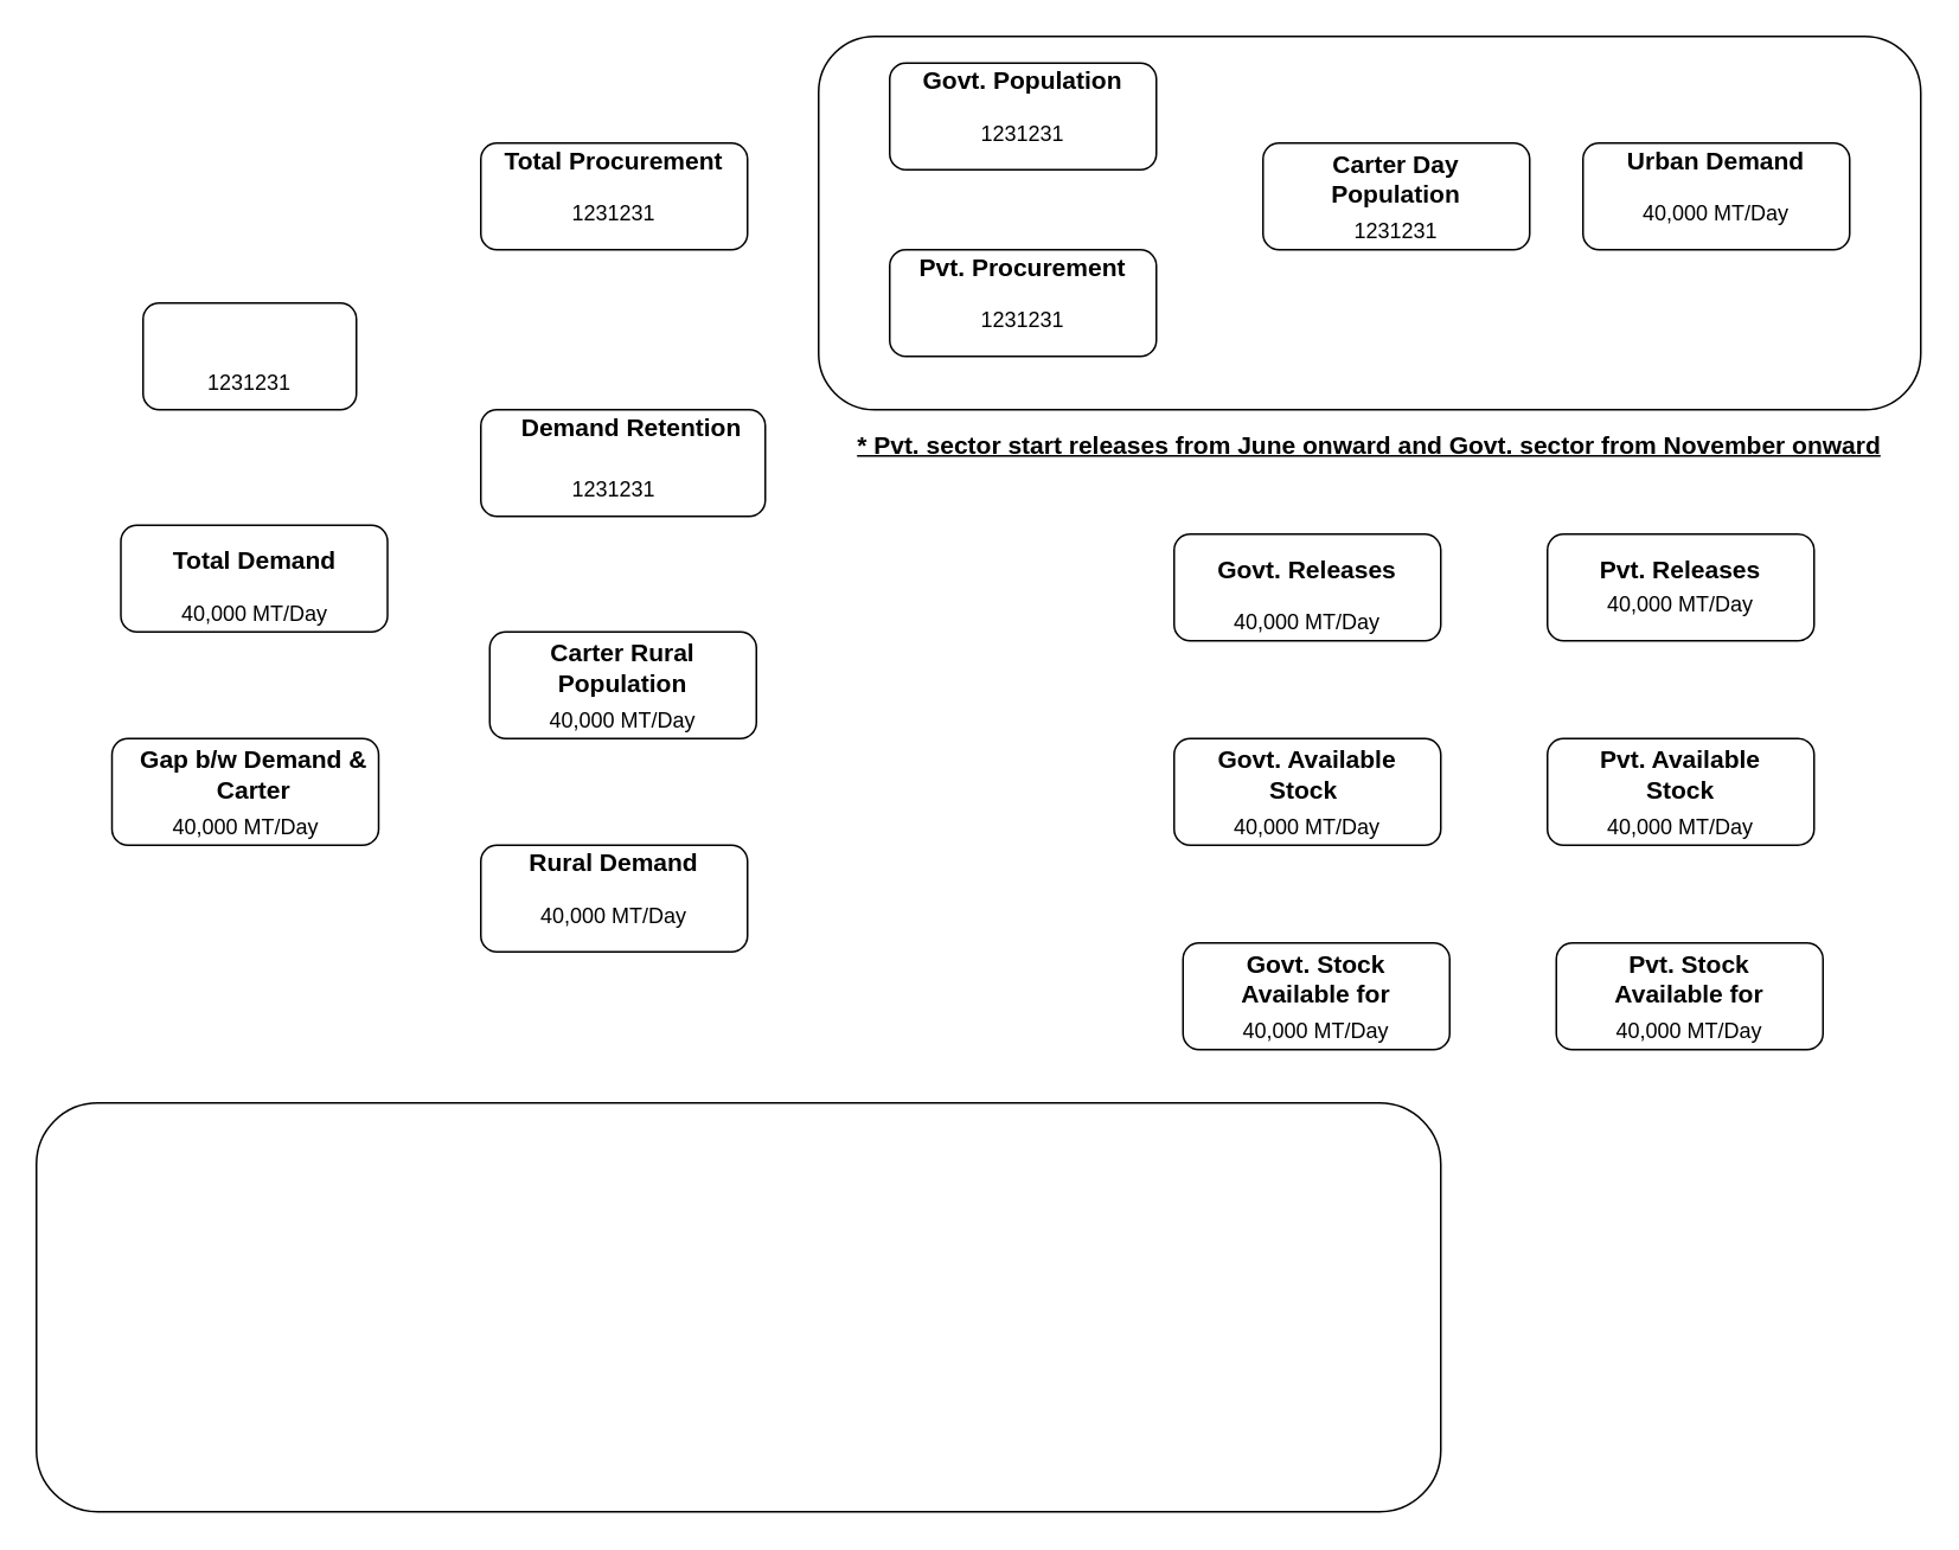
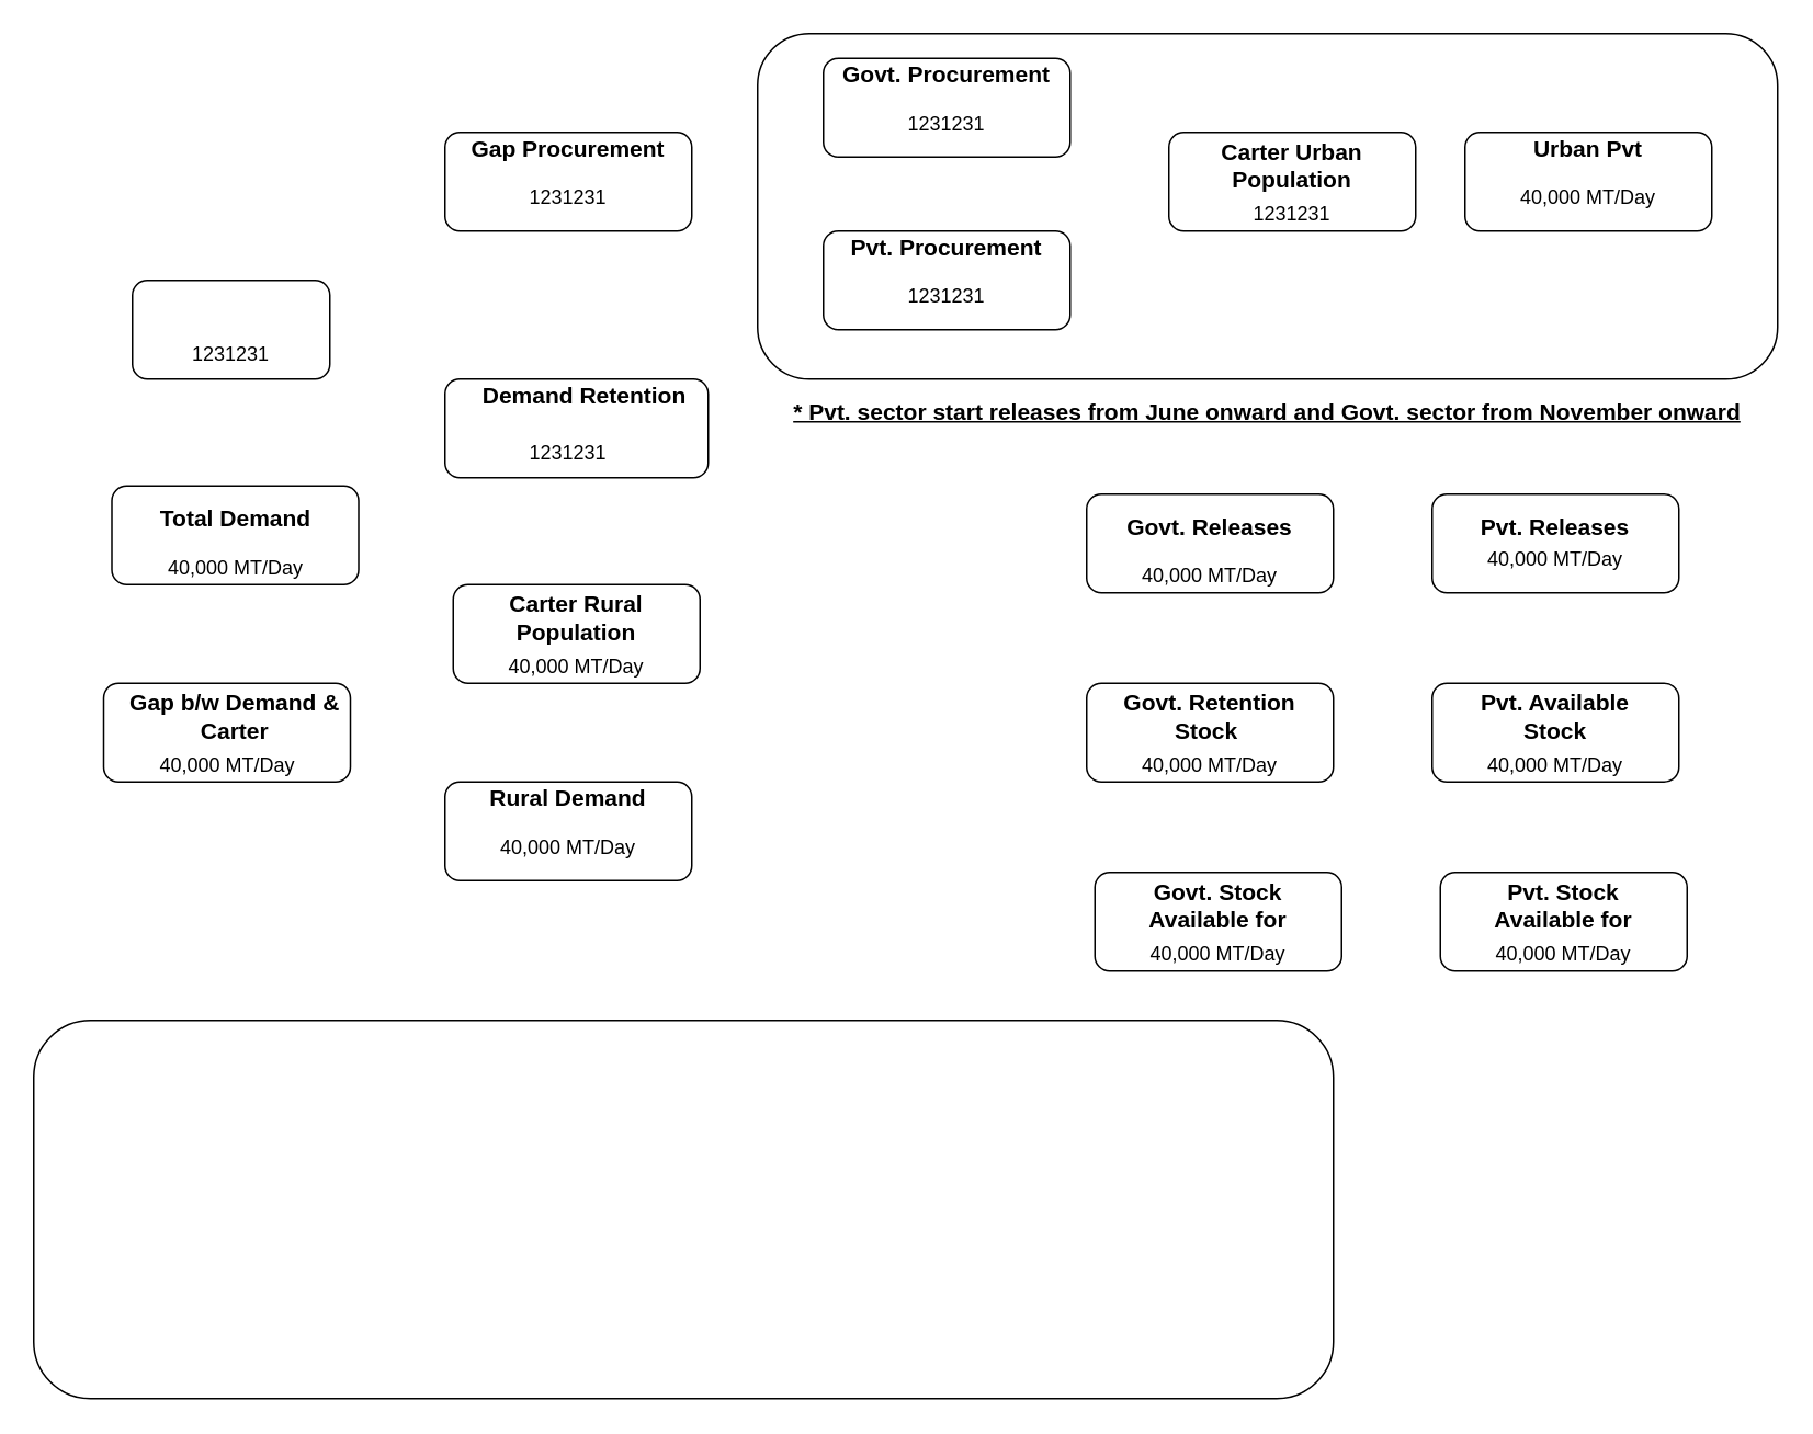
  <mxCell id="0" />
  <mxCell id="1" parent="0" />
  <mxCell id="2" value="" style="rounded=1;whiteSpace=wrap;html=1;" vertex="1" parent="1"><mxGeometry x="460" width="620" height="210" as="geometry" y="20" /></mxCell>
  <mxCell id="3" value="" style="rounded=1;whiteSpace=wrap;html=1;" vertex="1" parent="1"><mxGeometry x="80" y="170" width="120" height="60" as="geometry" /></mxCell>
  <mxCell id="4" value="1231231" style="text;html=1;strokeColor=none;fillColor=none;align=center;verticalAlign=middle;whiteSpace=wrap;rounded=0;" vertex="1" parent="1"><mxGeometry x="120" y="210" width="40" height="10" as="geometry" /></mxCell>
  <mxCell id="5" value="" style="rounded=1;whiteSpace=wrap;html=1;" vertex="1" parent="1"><mxGeometry x="270" y="80" width="150" height="60" as="geometry" /></mxCell>
- <mxCell id="6" value="&lt;font style=&quot;font-size: 14px&quot;&gt;&lt;b&gt;Total&amp;nbsp;&lt;/b&gt;&lt;/font&gt;&lt;span style=&quot;font-size: 14px&quot;&gt;&lt;b&gt;Procurement&lt;/b&gt;&lt;/span&gt;" style="text;html=1;strokeColor=none;fillColor=none;align=center;verticalAlign=middle;whiteSpace=wrap;rounded=0;" vertex="1" parent="1"><mxGeometry x="285" y="85" width="120" height="10" as="geometry" /></mxCell>
+ <mxCell id="6" value="&lt;font style=&quot;font-size: 14px&quot;&gt;&lt;b&gt;Gap&amp;nbsp;&lt;/b&gt;&lt;/font&gt;&lt;span style=&quot;font-size: 14px&quot;&gt;&lt;b&gt;Procurement&lt;/b&gt;&lt;/span&gt;" style="text;html=1;strokeColor=none;fillColor=none;align=center;verticalAlign=middle;whiteSpace=wrap;rounded=0;" vertex="1" parent="1"><mxGeometry x="285" y="85" width="120" height="10" as="geometry" /></mxCell>
  <mxCell id="7" value="1231231" style="text;html=1;strokeColor=none;fillColor=none;align=center;verticalAlign=middle;whiteSpace=wrap;rounded=0;" vertex="1" parent="1"><mxGeometry x="325" y="110" width="40" height="20" as="geometry" /></mxCell>
  <mxCell id="8" value="" style="rounded=1;whiteSpace=wrap;html=1;" vertex="1" parent="1"><mxGeometry x="270" y="230" width="160" height="60" as="geometry" /></mxCell>
  <mxCell id="9" value="&lt;font style=&quot;font-size: 14px&quot;&gt;&lt;b&gt;Demand Retention&lt;/b&gt;&lt;/font&gt;" style="text;html=1;strokeColor=none;fillColor=none;align=center;verticalAlign=middle;whiteSpace=wrap;rounded=0;" vertex="1" parent="1"><mxGeometry x="285" y="230" width="140" height="20" as="geometry" /></mxCell>
  <mxCell id="10" value="1231231" style="text;html=1;strokeColor=none;fillColor=none;align=center;verticalAlign=middle;whiteSpace=wrap;rounded=0;" vertex="1" parent="1"><mxGeometry x="325" y="270" width="40" height="10" as="geometry" /></mxCell>
  <mxCell id="11" value="" style="rounded=1;whiteSpace=wrap;html=1;" vertex="1" parent="1"><mxGeometry x="500" y="35" width="150" height="60" as="geometry" /></mxCell>
- <mxCell id="12" value="&lt;font style=&quot;font-size: 14px&quot;&gt;&lt;b&gt;Govt.&amp;nbsp;&lt;/b&gt;&lt;/font&gt;&lt;span style=&quot;font-size: 14px&quot;&gt;&lt;b&gt;Population&lt;/b&gt;&lt;/span&gt;" style="text;html=1;strokeColor=none;fillColor=none;align=center;verticalAlign=middle;whiteSpace=wrap;rounded=0;" vertex="1" parent="1"><mxGeometry x="515" y="40" width="120" height="10" as="geometry" /></mxCell>
+ <mxCell id="12" value="&lt;font style=&quot;font-size: 14px&quot;&gt;&lt;b&gt;Govt.&amp;nbsp;&lt;/b&gt;&lt;/font&gt;&lt;span style=&quot;font-size: 14px&quot;&gt;&lt;b&gt;Procurement&lt;/b&gt;&lt;/span&gt;" style="text;html=1;strokeColor=none;fillColor=none;align=center;verticalAlign=middle;whiteSpace=wrap;rounded=0;" vertex="1" parent="1"><mxGeometry x="515" y="40" width="120" height="10" as="geometry" /></mxCell>
  <mxCell id="13" value="1231231" style="text;html=1;strokeColor=none;fillColor=none;align=center;verticalAlign=middle;whiteSpace=wrap;rounded=0;" vertex="1" parent="1"><mxGeometry x="555" y="65" width="40" height="20" as="geometry" /></mxCell>
  <mxCell id="14" value="" style="rounded=1;whiteSpace=wrap;html=1;" vertex="1" parent="1"><mxGeometry x="500" y="140" width="150" height="60" as="geometry" /></mxCell>
  <mxCell id="15" value="&lt;font style=&quot;font-size: 14px&quot;&gt;&lt;b&gt;Pvt.&amp;nbsp;&lt;/b&gt;&lt;/font&gt;&lt;span style=&quot;font-size: 14px&quot;&gt;&lt;b&gt;Procurement&lt;/b&gt;&lt;/span&gt;" style="text;html=1;strokeColor=none;fillColor=none;align=center;verticalAlign=middle;whiteSpace=wrap;rounded=0;" vertex="1" parent="1"><mxGeometry x="515" y="145" width="120" height="10" as="geometry" /></mxCell>
  <mxCell id="16" value="1231231" style="text;html=1;strokeColor=none;fillColor=none;align=center;verticalAlign=middle;whiteSpace=wrap;rounded=0;" vertex="1" parent="1"><mxGeometry x="555" y="170" width="40" height="20" as="geometry" /></mxCell>
  <mxCell id="17" value="" style="rounded=1;whiteSpace=wrap;html=1;" vertex="1" parent="1"><mxGeometry x="710" y="80" width="150" height="60" as="geometry" /></mxCell>
- <mxCell id="18" value="&lt;span style=&quot;font-size: 14px&quot;&gt;&lt;b&gt;Carter Day Population&lt;/b&gt;&lt;/span&gt;" style="text;html=1;strokeColor=none;fillColor=none;align=center;verticalAlign=middle;whiteSpace=wrap;rounded=0;" vertex="1" parent="1"><mxGeometry x="725" y="95" width="120" height="10" as="geometry" /></mxCell>
+ <mxCell id="18" value="&lt;span style=&quot;font-size: 14px&quot;&gt;&lt;b&gt;Carter Urban Population&lt;/b&gt;&lt;/span&gt;" style="text;html=1;strokeColor=none;fillColor=none;align=center;verticalAlign=middle;whiteSpace=wrap;rounded=0;" vertex="1" parent="1"><mxGeometry x="725" y="95" width="120" height="10" as="geometry" /></mxCell>
  <mxCell id="19" value="1231231" style="text;html=1;strokeColor=none;fillColor=none;align=center;verticalAlign=middle;whiteSpace=wrap;rounded=0;" vertex="1" parent="1"><mxGeometry x="765" y="120" width="40" height="20" as="geometry" /></mxCell>
  <mxCell id="20" value="" style="rounded=1;whiteSpace=wrap;html=1;" vertex="1" parent="1"><mxGeometry x="890" y="80" width="150" height="60" as="geometry" /></mxCell>
- <mxCell id="21" value="&lt;span style=&quot;font-size: 14px&quot;&gt;&lt;b&gt;Urban Demand&lt;/b&gt;&lt;/span&gt;" style="text;html=1;strokeColor=none;fillColor=none;align=center;verticalAlign=middle;whiteSpace=wrap;rounded=0;" vertex="1" parent="1"><mxGeometry x="905" y="85" width="120" height="10" as="geometry" /></mxCell>
+ <mxCell id="21" value="&lt;span style=&quot;font-size: 14px&quot;&gt;&lt;b&gt;Urban Pvt&lt;/b&gt;&lt;/span&gt;" style="text;html=1;strokeColor=none;fillColor=none;align=center;verticalAlign=middle;whiteSpace=wrap;rounded=0;" vertex="1" parent="1"><mxGeometry x="905" y="85" width="120" height="10" as="geometry" /></mxCell>
  <mxCell id="22" value="40,000 MT/Day" style="text;html=1;strokeColor=none;fillColor=none;align=center;verticalAlign=middle;whiteSpace=wrap;rounded=0;" vertex="1" parent="1"><mxGeometry x="910" y="110" width="110" height="20" as="geometry" /></mxCell>
  <mxCell id="23" value="" style="rounded=1;whiteSpace=wrap;html=1;" vertex="1" parent="1"><mxGeometry x="270" y="475" width="150" height="60" as="geometry" /></mxCell>
  <mxCell id="24" value="&lt;span style=&quot;font-size: 14px&quot;&gt;&lt;b&gt;Rural Demand&lt;/b&gt;&lt;/span&gt;" style="text;html=1;strokeColor=none;fillColor=none;align=center;verticalAlign=middle;whiteSpace=wrap;rounded=0;" vertex="1" parent="1"><mxGeometry x="285" y="480" width="120" height="10" as="geometry" /></mxCell>
  <mxCell id="25" value="40,000 MT/Day" style="text;html=1;strokeColor=none;fillColor=none;align=center;verticalAlign=middle;whiteSpace=wrap;rounded=0;" vertex="1" parent="1"><mxGeometry x="290" y="505" width="110" height="20" as="geometry" /></mxCell>
  <mxCell id="26" value="" style="rounded=1;whiteSpace=wrap;html=1;" vertex="1" parent="1"><mxGeometry x="275" y="355" width="150" height="60" as="geometry" /></mxCell>
  <mxCell id="27" value="&lt;span style=&quot;font-size: 14px&quot;&gt;&lt;b&gt;Carter Rural Population&lt;/b&gt;&lt;/span&gt;" style="text;html=1;strokeColor=none;fillColor=none;align=center;verticalAlign=middle;whiteSpace=wrap;rounded=0;" vertex="1" parent="1"><mxGeometry x="290" y="370" width="120" height="10" as="geometry" /></mxCell>
  <mxCell id="28" value="40,000 MT/Day" style="text;html=1;strokeColor=none;fillColor=none;align=center;verticalAlign=middle;whiteSpace=wrap;rounded=0;" vertex="1" parent="1"><mxGeometry x="295" y="395" width="110" height="20" as="geometry" /></mxCell>
  <mxCell id="29" value="" style="rounded=1;whiteSpace=wrap;html=1;" vertex="1" parent="1"><mxGeometry x="870" y="300" width="150" height="60" as="geometry" /></mxCell>
  <mxCell id="30" value="&lt;span style=&quot;font-size: 14px&quot;&gt;&lt;b&gt;Pvt. Releases&lt;/b&gt;&lt;/span&gt;" style="text;html=1;strokeColor=none;fillColor=none;align=center;verticalAlign=middle;whiteSpace=wrap;rounded=0;" vertex="1" parent="1"><mxGeometry x="885" y="315" width="120" height="10" as="geometry" /></mxCell>
  <mxCell id="31" value="40,000 MT/Day" style="text;html=1;strokeColor=none;fillColor=none;align=center;verticalAlign=middle;whiteSpace=wrap;rounded=0;" vertex="1" parent="1"><mxGeometry x="890" y="330" width="110" height="20" as="geometry" /></mxCell>
  <mxCell id="32" value="" style="rounded=1;whiteSpace=wrap;html=1;" vertex="1" parent="1"><mxGeometry x="660" y="300" width="150" height="60" as="geometry" /></mxCell>
  <mxCell id="33" value="&lt;span style=&quot;font-size: 14px&quot;&gt;&lt;b&gt;Govt. Releases&lt;/b&gt;&lt;/span&gt;" style="text;html=1;strokeColor=none;fillColor=none;align=center;verticalAlign=middle;whiteSpace=wrap;rounded=0;" vertex="1" parent="1"><mxGeometry x="675" y="315" width="120" height="10" as="geometry" /></mxCell>
  <mxCell id="34" value="40,000 MT/Day" style="text;html=1;strokeColor=none;fillColor=none;align=center;verticalAlign=middle;whiteSpace=wrap;rounded=0;" vertex="1" parent="1"><mxGeometry x="680" y="340" width="110" height="20" as="geometry" /></mxCell>
  <mxCell id="35" value="" style="rounded=1;whiteSpace=wrap;html=1;" vertex="1" parent="1"><mxGeometry x="870" y="415" width="150" height="60" as="geometry" /></mxCell>
  <mxCell id="36" value="&lt;span style=&quot;font-size: 14px&quot;&gt;&lt;b&gt;Pvt. Available Stock&lt;/b&gt;&lt;/span&gt;" style="text;html=1;strokeColor=none;fillColor=none;align=center;verticalAlign=middle;whiteSpace=wrap;rounded=0;" vertex="1" parent="1"><mxGeometry x="885" y="430" width="120" height="10" as="geometry" /></mxCell>
  <mxCell id="37" value="40,000 MT/Day" style="text;html=1;strokeColor=none;fillColor=none;align=center;verticalAlign=middle;whiteSpace=wrap;rounded=0;" vertex="1" parent="1"><mxGeometry x="890" y="455" width="110" height="20" as="geometry" /></mxCell>
  <mxCell id="38" value="" style="rounded=1;whiteSpace=wrap;html=1;" vertex="1" parent="1"><mxGeometry x="660" y="415" width="150" height="60" as="geometry" /></mxCell>
- <mxCell id="39" value="&lt;span style=&quot;font-size: 14px&quot;&gt;&lt;b&gt;Govt. Available Stock&amp;nbsp;&lt;/b&gt;&lt;/span&gt;" style="text;html=1;strokeColor=none;fillColor=none;align=center;verticalAlign=middle;whiteSpace=wrap;rounded=0;" vertex="1" parent="1"><mxGeometry x="675" y="430" width="120" height="10" as="geometry" /></mxCell>
+ <mxCell id="39" value="&lt;span style=&quot;font-size: 14px&quot;&gt;&lt;b&gt;Govt. Retention Stock&amp;nbsp;&lt;/b&gt;&lt;/span&gt;" style="text;html=1;strokeColor=none;fillColor=none;align=center;verticalAlign=middle;whiteSpace=wrap;rounded=0;" vertex="1" parent="1"><mxGeometry x="675" y="430" width="120" height="10" as="geometry" /></mxCell>
  <mxCell id="40" value="40,000 MT/Day" style="text;html=1;strokeColor=none;fillColor=none;align=center;verticalAlign=middle;whiteSpace=wrap;rounded=0;" vertex="1" parent="1"><mxGeometry x="680" y="455" width="110" height="20" as="geometry" /></mxCell>
  <mxCell id="41" value="" style="rounded=1;whiteSpace=wrap;html=1;" vertex="1" parent="1"><mxGeometry x="875" y="530" width="150" height="60" as="geometry" /></mxCell>
  <mxCell id="42" value="&lt;span style=&quot;font-size: 14px&quot;&gt;&lt;b&gt;Pvt. Stock Available for&lt;/b&gt;&lt;/span&gt;" style="text;html=1;strokeColor=none;fillColor=none;align=center;verticalAlign=middle;whiteSpace=wrap;rounded=0;" vertex="1" parent="1"><mxGeometry x="890" y="545" width="120" height="10" as="geometry" /></mxCell>
  <mxCell id="43" value="40,000 MT/Day" style="text;html=1;strokeColor=none;fillColor=none;align=center;verticalAlign=middle;whiteSpace=wrap;rounded=0;" vertex="1" parent="1"><mxGeometry x="895" y="570" width="110" height="20" as="geometry" /></mxCell>
  <mxCell id="44" value="" style="rounded=1;whiteSpace=wrap;html=1;" vertex="1" parent="1"><mxGeometry x="665" y="530" width="150" height="60" as="geometry" /></mxCell>
  <mxCell id="45" value="&lt;span style=&quot;font-size: 14px&quot;&gt;&lt;b&gt;Govt. Stock Available for&lt;/b&gt;&lt;/span&gt;" style="text;html=1;strokeColor=none;fillColor=none;align=center;verticalAlign=middle;whiteSpace=wrap;rounded=0;" vertex="1" parent="1"><mxGeometry x="680" y="545" width="120" height="10" as="geometry" /></mxCell>
  <mxCell id="46" value="40,000 MT/Day" style="text;html=1;strokeColor=none;fillColor=none;align=center;verticalAlign=middle;whiteSpace=wrap;rounded=0;" vertex="1" parent="1"><mxGeometry x="685" y="570" width="110" height="20" as="geometry" /></mxCell>
  <mxCell id="47" value="&lt;font style=&quot;font-size: 14px&quot;&gt;&lt;b&gt;&lt;u&gt;* Pvt. sector start releases from June onward and Govt. sector from November onward&lt;/u&gt;&lt;/b&gt;&lt;/font&gt;" style="text;html=1;strokeColor=none;fillColor=none;align=center;verticalAlign=middle;whiteSpace=wrap;rounded=0;" vertex="1" parent="1"><mxGeometry x="480" y="240" width="580" height="20" as="geometry" /></mxCell>
  <mxCell id="48" value="" style="rounded=1;whiteSpace=wrap;html=1;" vertex="1" parent="1"><mxGeometry x="62.5" y="415" width="150" height="60" as="geometry" /></mxCell>
  <mxCell id="49" value="&lt;span style=&quot;font-size: 14px&quot;&gt;&lt;b&gt;Gap b/w Demand &amp;amp; Carter&lt;/b&gt;&lt;/span&gt;" style="text;html=1;strokeColor=none;fillColor=none;align=center;verticalAlign=middle;whiteSpace=wrap;rounded=0;" vertex="1" parent="1"><mxGeometry x="76.25" y="430" width="132.5" height="10" as="geometry" /></mxCell>
  <mxCell id="50" value="40,000 MT/Day" style="text;html=1;strokeColor=none;fillColor=none;align=center;verticalAlign=middle;whiteSpace=wrap;rounded=0;" vertex="1" parent="1"><mxGeometry x="82.5" y="455" width="110" height="20" as="geometry" /></mxCell>
  <mxCell id="51" value="" style="rounded=1;whiteSpace=wrap;html=1;" vertex="1" parent="1"><mxGeometry x="67.5" y="295" width="150" height="60" as="geometry" /></mxCell>
  <mxCell id="52" value="&lt;span style=&quot;font-size: 14px&quot;&gt;&lt;b&gt;Total Demand&lt;/b&gt;&lt;/span&gt;" style="text;html=1;strokeColor=none;fillColor=none;align=center;verticalAlign=middle;whiteSpace=wrap;rounded=0;" vertex="1" parent="1"><mxGeometry x="82.5" y="310" width="120" height="10" as="geometry" /></mxCell>
  <mxCell id="53" value="40,000 MT/Day" style="text;html=1;strokeColor=none;fillColor=none;align=center;verticalAlign=middle;whiteSpace=wrap;rounded=0;" vertex="1" parent="1"><mxGeometry x="87.5" y="335" width="110" height="20" as="geometry" /></mxCell>
  <mxCell id="54" value="" style="rounded=1;whiteSpace=wrap;html=1;" vertex="1" parent="1"><mxGeometry x="20" y="620" width="790" height="230" as="geometry" /></mxCell>
